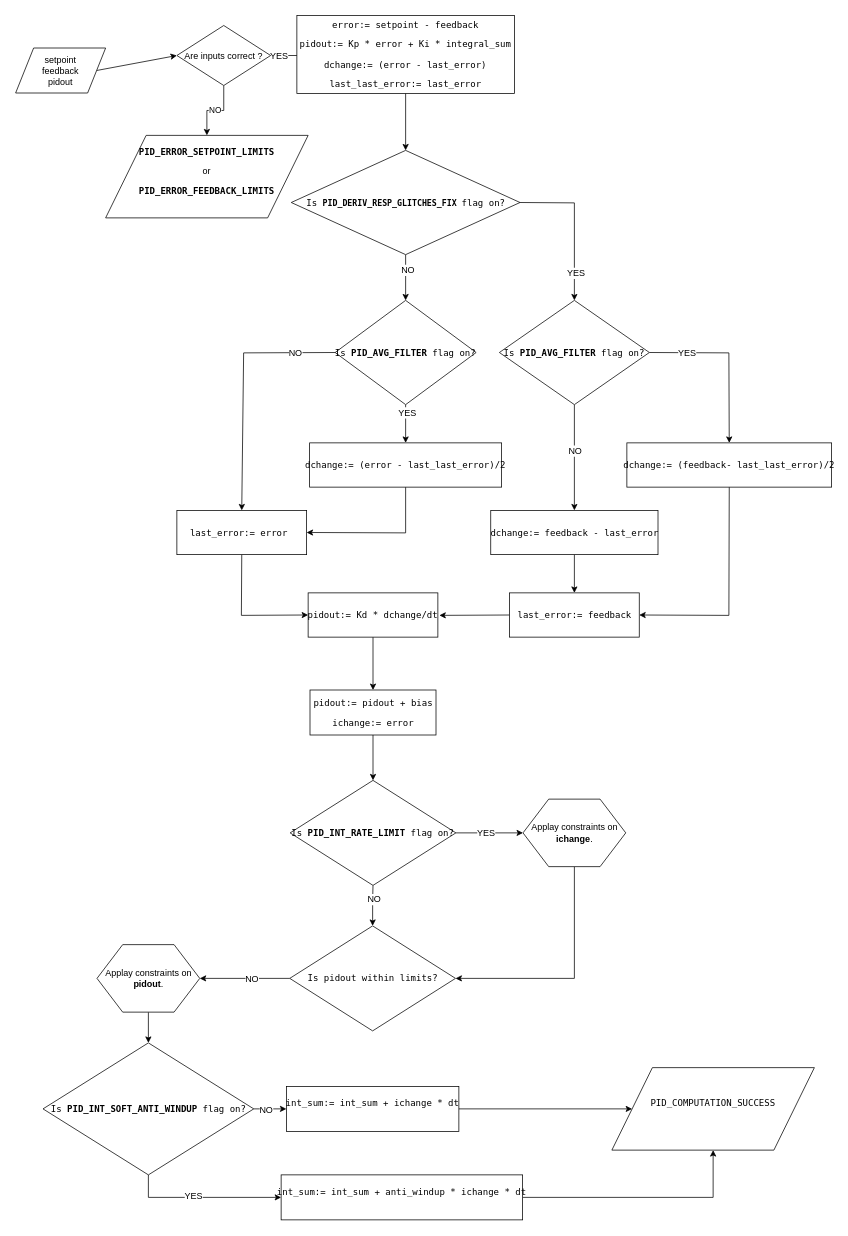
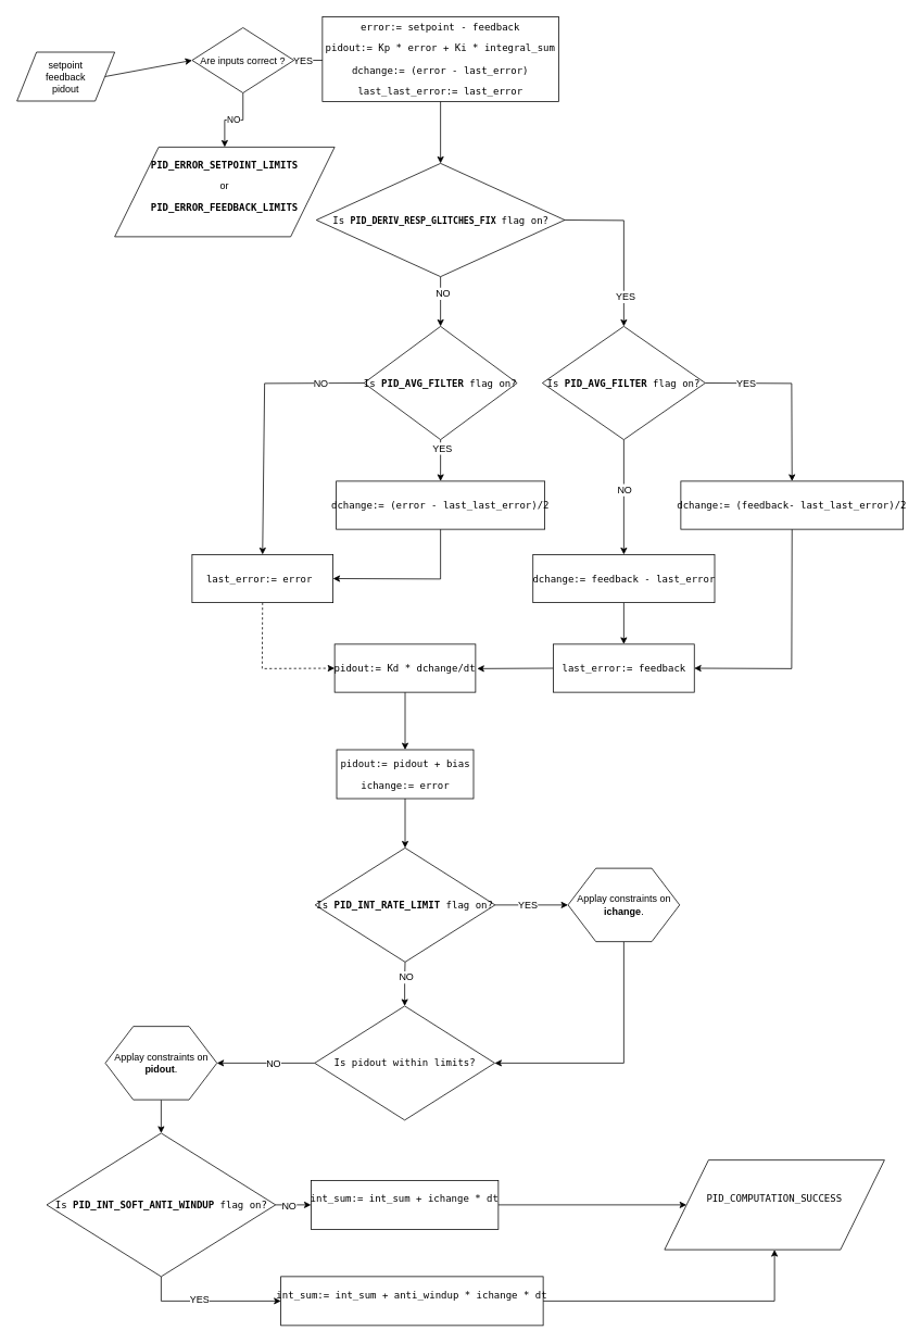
  <mxCell id="0" />
  <mxCell id="1" parent="0" />
  <mxCell id="2" value="NO&lt;br&gt;" style="edgeStyle=orthogonalEdgeStyle;rounded=0;html=1;exitX=0.5;exitY=1;exitDx=0;exitDy=0;entryX=0.5;entryY=0;entryDx=0;entryDy=0;jettySize=auto;orthogonalLoop=1;" edge="1" parent="1" source="5" target="29"><mxGeometry relative="1" as="geometry"><mxPoint x="275.048" y="163.667" as="targetPoint" /></mxGeometry></mxCell>
  <mxCell id="3" style="edgeStyle=orthogonalEdgeStyle;rounded=0;html=1;exitX=1;exitY=0.5;exitDx=0;exitDy=0;jettySize=auto;orthogonalLoop=1;" edge="1" parent="1" source="5"><mxGeometry relative="1" as="geometry"><mxPoint x="405" y="73.5" as="targetPoint" /></mxGeometry></mxCell>
  <mxCell id="4" value="YES&lt;br&gt;" style="text;html=1;resizable=0;points=[];align=center;verticalAlign=middle;labelBackgroundColor=#ffffff;" vertex="1" connectable="0" parent="3"><mxGeometry x="0.004" y="12" relative="1" as="geometry"><mxPoint x="-12" y="11" as="offset" /></mxGeometry></mxCell>
  <mxCell id="5" value="Are inputs correct ?" style="rhombus;whiteSpace=wrap;html=1;" vertex="1" parent="1"><mxGeometry x="235" y="33.5" width="125" height="80" as="geometry" /></mxCell>
  <mxCell id="6" value="" style="endArrow=classic;html=1;entryX=0;entryY=0.5;entryDx=0;entryDy=0;exitX=1;exitY=0.5;exitDx=0;exitDy=0;" edge="1" parent="1" source="14" target="5"><mxGeometry width="50" height="50" relative="1" as="geometry"><mxPoint x="145" y="73.5" as="sourcePoint" /><mxPoint x="265" y="233.5" as="targetPoint" /></mxGeometry></mxCell>
  <mxCell id="7" style="edgeStyle=none;rounded=0;html=1;exitX=0.5;exitY=1;exitDx=0;exitDy=0;entryX=0.5;entryY=0;entryDx=0;entryDy=0;jettySize=auto;orthogonalLoop=1;" edge="1" parent="1" source="11" target="19"><mxGeometry relative="1" as="geometry" /></mxCell>
  <mxCell id="8" value="NO" style="text;html=1;resizable=0;points=[];align=center;verticalAlign=middle;labelBackgroundColor=#ffffff;" vertex="1" connectable="0" parent="7"><mxGeometry x="-0.469" y="-1" relative="1" as="geometry"><mxPoint x="3" y="4.5" as="offset" /></mxGeometry></mxCell>
  <mxCell id="9" style="edgeStyle=none;rounded=0;jumpSize=5;html=1;exitX=1;exitY=0.5;exitDx=0;exitDy=0;entryX=0.5;entryY=0;entryDx=0;entryDy=0;endArrow=classic;endFill=1;targetPerimeterSpacing=0;jettySize=auto;orthogonalLoop=1;strokeWidth=1;" edge="1" parent="1" source="11" target="34"><mxGeometry relative="1" as="geometry"><Array as="points"><mxPoint x="765" y="270" /></Array></mxGeometry></mxCell>
  <mxCell id="10" value="YES&lt;br&gt;" style="text;html=1;resizable=0;points=[];align=center;verticalAlign=middle;labelBackgroundColor=#ffffff;" vertex="1" connectable="0" parent="9"><mxGeometry x="0.644" y="1" relative="1" as="geometry"><mxPoint as="offset" /></mxGeometry></mxCell>
  <mxCell id="11" value="&lt;pre&gt;Is &lt;font style=&quot;font-size: 11px&quot;&gt;&lt;b&gt;PID_DERIV_RESP_GLITCHES_FIX &lt;/b&gt;&lt;/font&gt;flag on?&lt;/pre&gt;" style="rhombus;whiteSpace=wrap;html=1;" vertex="1" parent="1"><mxGeometry x="387.5" y="200" width="305" height="139" as="geometry" /></mxCell>
  <mxCell id="12" style="edgeStyle=none;rounded=0;html=1;exitX=0.5;exitY=1;exitDx=0;exitDy=0;entryX=0.5;entryY=0;entryDx=0;entryDy=0;jettySize=auto;orthogonalLoop=1;" edge="1" parent="1" source="13" target="11"><mxGeometry relative="1" as="geometry" /></mxCell>
  <mxCell id="13" value="&lt;pre&gt;error:= setpoint - feedback&lt;/pre&gt;&lt;pre&gt;pidout:= Kp * error + Ki * integral_sum&lt;/pre&gt;&lt;pre&gt;dchange:&lt;span&gt;=&lt;/span&gt;&lt;span&gt; (error &lt;/span&gt;&lt;span&gt;-&lt;/span&gt;&lt;span&gt; &lt;/span&gt;&lt;span&gt;last_error&lt;/span&gt;&lt;span&gt;)&lt;/span&gt;&lt;/pre&gt;&lt;pre&gt;last_last_error:= last_error&lt;/pre&gt;" style="rounded=0;whiteSpace=wrap;html=1;" vertex="1" parent="1"><mxGeometry x="395" y="20" width="290" height="104" as="geometry" /></mxCell>
  <mxCell id="14" value="setpoint&lt;br&gt;feedback&lt;br&gt;pidout&lt;br&gt;" style="shape=parallelogram;perimeter=parallelogramPerimeter;whiteSpace=wrap;html=1;" vertex="1" parent="1"><mxGeometry x="20" y="63.5" width="120" height="60" as="geometry" /></mxCell>
  <mxCell id="15" style="edgeStyle=none;rounded=0;jumpSize=5;html=1;exitX=0.5;exitY=1;exitDx=0;exitDy=0;entryX=0.5;entryY=0;entryDx=0;entryDy=0;endArrow=classic;endFill=1;targetPerimeterSpacing=0;jettySize=auto;orthogonalLoop=1;strokeWidth=1;" edge="1" parent="1" source="19" target="36"><mxGeometry relative="1" as="geometry" /></mxCell>
  <mxCell id="16" value="YES" style="text;html=1;resizable=0;points=[];align=center;verticalAlign=middle;labelBackgroundColor=#ffffff;" vertex="1" connectable="0" parent="15"><mxGeometry x="-0.613" y="1" relative="1" as="geometry"><mxPoint as="offset" /></mxGeometry></mxCell>
  <mxCell id="17" style="edgeStyle=none;rounded=0;jumpSize=5;html=1;exitX=0;exitY=0.5;exitDx=0;exitDy=0;entryX=0.5;entryY=0;entryDx=0;entryDy=0;endArrow=classic;endFill=1;targetPerimeterSpacing=0;jettySize=auto;orthogonalLoop=1;strokeWidth=1;" edge="1" parent="1" source="19" target="42"><mxGeometry relative="1" as="geometry"><Array as="points"><mxPoint x="324" y="470" /></Array></mxGeometry></mxCell>
  <mxCell id="18" value="NO" style="text;html=1;resizable=0;points=[];align=center;verticalAlign=middle;labelBackgroundColor=#ffffff;" vertex="1" connectable="0" parent="17"><mxGeometry x="-0.674" y="1" relative="1" as="geometry"><mxPoint as="offset" /></mxGeometry></mxCell>
  <mxCell id="19" value="&lt;pre&gt;Is &lt;b&gt;PID_AVG_FILTER&lt;/b&gt; flag on?&lt;br&gt;&lt;/pre&gt;" style="rhombus;whiteSpace=wrap;html=1;" vertex="1" parent="1"><mxGeometry x="446" y="400" width="188" height="139" as="geometry" /></mxCell>
  <mxCell id="20" style="edgeStyle=none;rounded=0;jumpSize=5;html=1;exitX=0.5;exitY=1;exitDx=0;exitDy=0;entryX=0.5;entryY=0;entryDx=0;entryDy=0;endArrow=classic;endFill=1;targetPerimeterSpacing=0;jettySize=auto;orthogonalLoop=1;strokeWidth=1;" edge="1" parent="1" source="21" target="23"><mxGeometry relative="1" as="geometry" /></mxCell>
  <mxCell id="21" value="&lt;pre&gt;pidout:= Kd * dchange/dt&lt;/pre&gt;" style="rounded=0;whiteSpace=wrap;html=1;" vertex="1" parent="1"><mxGeometry x="410" y="790" width="173" height="59" as="geometry" /></mxCell>
  <mxCell id="22" style="edgeStyle=none;rounded=0;jumpSize=5;html=1;exitX=0.5;exitY=1;exitDx=0;exitDy=0;entryX=0.5;entryY=0;entryDx=0;entryDy=0;endArrow=classic;endFill=1;targetPerimeterSpacing=0;jettySize=auto;orthogonalLoop=1;strokeWidth=1;" edge="1" parent="1" source="23" target="28"><mxGeometry relative="1" as="geometry" /></mxCell>
  <mxCell id="23" value="&lt;pre&gt;pidout:= pidout + bias&lt;/pre&gt;&lt;pre&gt;ichange:= error&lt;/pre&gt;" style="rounded=0;whiteSpace=wrap;html=1;" vertex="1" parent="1"><mxGeometry x="412.5" y="919.5" width="168" height="60" as="geometry" /></mxCell>
  <mxCell id="24" style="edgeStyle=none;rounded=0;jumpSize=5;html=1;exitX=1;exitY=0.5;exitDx=0;exitDy=0;entryX=0;entryY=0.5;entryDx=0;entryDy=0;endArrow=classic;endFill=1;targetPerimeterSpacing=0;jettySize=auto;orthogonalLoop=1;strokeWidth=1;" edge="1" parent="1" source="28" target="47"><mxGeometry relative="1" as="geometry" /></mxCell>
  <mxCell id="25" value="YES" style="text;html=1;resizable=0;points=[];align=center;verticalAlign=middle;labelBackgroundColor=#ffffff;" vertex="1" connectable="0" parent="24"><mxGeometry x="-0.13" y="1" relative="1" as="geometry"><mxPoint as="offset" /></mxGeometry></mxCell>
  <mxCell id="26" style="edgeStyle=none;rounded=0;jumpSize=5;html=1;exitX=0.5;exitY=1;exitDx=0;exitDy=0;entryX=0.5;entryY=0;entryDx=0;entryDy=0;endArrow=classic;endFill=1;targetPerimeterSpacing=0;jettySize=auto;orthogonalLoop=1;strokeWidth=1;" edge="1" parent="1" source="28" target="50"><mxGeometry relative="1" as="geometry"><Array as="points"><mxPoint x="496" y="1200" /></Array></mxGeometry></mxCell>
  <mxCell id="27" value="NO" style="text;html=1;resizable=0;points=[];align=center;verticalAlign=middle;labelBackgroundColor=#ffffff;" vertex="1" connectable="0" parent="26"><mxGeometry x="-0.001" y="8" relative="1" as="geometry"><mxPoint x="-7" y="-8" as="offset" /></mxGeometry></mxCell>
  <mxCell id="28" value="&lt;pre&gt;Is &lt;b&gt;PID_INT_RATE_LIMIT &lt;/b&gt;flag on?&lt;br&gt;&lt;/pre&gt;" style="rhombus;whiteSpace=wrap;html=1;" vertex="1" parent="1"><mxGeometry x="386" y="1040" width="221" height="140" as="geometry" /></mxCell>
  <mxCell id="29" value="&lt;pre&gt;&lt;b&gt;PID_ERROR_SETPOINT_LIMITS&lt;/b&gt;&lt;/pre&gt;&lt;div&gt;or&lt;/div&gt;&lt;div&gt;&lt;pre&gt;&lt;b&gt;PID_ERROR_FEEDBACK_LIMITS&lt;/b&gt;&lt;/pre&gt;&lt;div&gt;&lt;b&gt;&lt;br&gt;&lt;/b&gt;&lt;/div&gt;&lt;/div&gt;" style="shape=parallelogram;perimeter=parallelogramPerimeter;whiteSpace=wrap;html=1;" vertex="1" parent="1"><mxGeometry x="140" y="180" width="270" height="110" as="geometry" /></mxCell>
  <mxCell id="30" style="edgeStyle=none;rounded=0;jumpSize=5;html=1;exitX=0.5;exitY=1;exitDx=0;exitDy=0;endArrow=classic;endFill=1;targetPerimeterSpacing=0;jettySize=auto;orthogonalLoop=1;strokeWidth=1;" edge="1" parent="1" source="34" target="38"><mxGeometry relative="1" as="geometry" /></mxCell>
  <mxCell id="31" value="NO" style="text;html=1;resizable=0;points=[];align=center;verticalAlign=middle;labelBackgroundColor=#ffffff;" vertex="1" connectable="0" parent="30"><mxGeometry x="-0.151" y="-2" relative="1" as="geometry"><mxPoint x="2" y="1.5" as="offset" /></mxGeometry></mxCell>
  <mxCell id="32" style="edgeStyle=none;rounded=0;jumpSize=5;html=1;exitX=1;exitY=0.5;exitDx=0;exitDy=0;endArrow=classic;endFill=1;targetPerimeterSpacing=0;jettySize=auto;orthogonalLoop=1;strokeWidth=1;entryX=0.5;entryY=0;entryDx=0;entryDy=0;" edge="1" parent="1" source="34" target="40"><mxGeometry relative="1" as="geometry"><mxPoint x="995" y="469.5" as="targetPoint" /><Array as="points"><mxPoint x="971" y="470" /></Array></mxGeometry></mxCell>
  <mxCell id="33" value="YES" style="text;html=1;resizable=0;points=[];align=center;verticalAlign=middle;labelBackgroundColor=#ffffff;" vertex="1" connectable="0" parent="32"><mxGeometry x="-0.661" y="-3" relative="1" as="geometry"><mxPoint x="11.5" y="-3" as="offset" /></mxGeometry></mxCell>
  <mxCell id="34" value="&lt;pre&gt;Is &lt;b&gt;PID_AVG_FILTER&lt;/b&gt; flag on?&lt;br&gt;&lt;/pre&gt;" style="rhombus;whiteSpace=wrap;html=1;" vertex="1" parent="1"><mxGeometry x="665" y="400" width="200" height="139" as="geometry" /></mxCell>
  <mxCell id="35" style="edgeStyle=none;rounded=0;jumpSize=5;html=1;exitX=0.5;exitY=1;exitDx=0;exitDy=0;endArrow=classic;endFill=1;targetPerimeterSpacing=0;jettySize=auto;orthogonalLoop=1;strokeWidth=1;entryX=1;entryY=0.5;entryDx=0;entryDy=0;" edge="1" parent="1" source="36" target="42"><mxGeometry relative="1" as="geometry"><mxPoint x="540.333" y="720" as="targetPoint" /><Array as="points"><mxPoint x="540" y="710" /></Array></mxGeometry></mxCell>
  <mxCell id="36" value="&lt;pre&gt;dchange:= (error - last_last_error)/2&lt;/pre&gt;" style="rounded=0;whiteSpace=wrap;html=1;" vertex="1" parent="1"><mxGeometry x="412" y="590" width="256" height="59" as="geometry" /></mxCell>
  <mxCell id="37" style="edgeStyle=none;rounded=0;jumpSize=5;html=1;exitX=0.5;exitY=1;exitDx=0;exitDy=0;entryX=0.5;entryY=0;entryDx=0;entryDy=0;endArrow=classic;endFill=1;targetPerimeterSpacing=0;jettySize=auto;orthogonalLoop=1;strokeWidth=1;" edge="1" parent="1" source="38" target="45"><mxGeometry relative="1" as="geometry" /></mxCell>
  <mxCell id="38" value="&lt;pre&gt;dchange:= feedback - last_error&lt;/pre&gt;" style="rounded=0;whiteSpace=wrap;html=1;" vertex="1" parent="1"><mxGeometry x="653.5" y="680" width="223" height="59" as="geometry" /></mxCell>
  <mxCell id="39" style="edgeStyle=none;rounded=0;jumpSize=5;html=1;exitX=0.5;exitY=1;exitDx=0;exitDy=0;endArrow=classic;endFill=1;targetPerimeterSpacing=0;jettySize=auto;orthogonalLoop=1;strokeWidth=1;entryX=1;entryY=0.5;entryDx=0;entryDy=0;" edge="1" parent="1" source="40" target="45"><mxGeometry relative="1" as="geometry"><mxPoint x="971.167" y="820" as="targetPoint" /><Array as="points"><mxPoint x="971" y="820" /></Array></mxGeometry></mxCell>
  <mxCell id="40" value="&lt;pre&gt;dchange:= (feedback- last_last_error)/2&lt;/pre&gt;" style="rounded=0;whiteSpace=wrap;html=1;" vertex="1" parent="1"><mxGeometry x="835" y="590" width="273" height="59" as="geometry" /></mxCell>
- <mxCell id="41" style="edgeStyle=none;rounded=0;jumpSize=5;html=1;exitX=0.5;exitY=1;exitDx=0;exitDy=0;entryX=0;entryY=0.5;entryDx=0;entryDy=0;endArrow=classic;endFill=1;targetPerimeterSpacing=0;jettySize=auto;orthogonalLoop=1;strokeWidth=1;" edge="1" parent="1" source="42" target="21"><mxGeometry relative="1" as="geometry"><Array as="points"><mxPoint x="321" y="820" /></Array></mxGeometry></mxCell>
+ <mxCell id="41" style="edgeStyle=none;rounded=0;jumpSize=5;html=1;exitX=0.5;exitY=1;exitDx=0;exitDy=0;entryX=0;entryY=0.5;entryDx=0;entryDy=0;endArrow=classic;endFill=1;targetPerimeterSpacing=0;jettySize=auto;orthogonalLoop=1;strokeWidth=1;dashed=1;" edge="1" parent="1" source="42" target="21"><mxGeometry relative="1" as="geometry"><Array as="points"><mxPoint x="321" y="820" /></Array></mxGeometry></mxCell>
  <mxCell id="42" value="&lt;pre&gt;last_error:= error &lt;/pre&gt;" style="rounded=0;whiteSpace=wrap;html=1;" vertex="1" parent="1"><mxGeometry x="235" y="680" width="173" height="59" as="geometry" /></mxCell>
  <mxCell id="43" style="edgeStyle=none;rounded=0;jumpSize=5;html=1;exitX=0;exitY=0.5;exitDx=0;exitDy=0;endArrow=classic;endFill=1;targetPerimeterSpacing=0;jettySize=auto;orthogonalLoop=1;strokeWidth=1;" edge="1" parent="1" source="38" target="38"><mxGeometry relative="1" as="geometry" /></mxCell>
  <mxCell id="44" style="edgeStyle=none;rounded=0;jumpSize=5;html=1;exitX=0;exitY=0.5;exitDx=0;exitDy=0;endArrow=classic;endFill=1;targetPerimeterSpacing=0;jettySize=auto;orthogonalLoop=1;strokeWidth=1;" edge="1" parent="1" source="45"><mxGeometry relative="1" as="geometry"><mxPoint x="585" y="820" as="targetPoint" /></mxGeometry></mxCell>
  <mxCell id="45" value="&lt;pre&gt;last_error:= feedback&lt;/pre&gt;" style="rounded=0;whiteSpace=wrap;html=1;" vertex="1" parent="1"><mxGeometry x="678.5" y="790" width="173" height="59" as="geometry" /></mxCell>
  <mxCell id="46" style="edgeStyle=none;rounded=0;jumpSize=5;html=1;exitX=0.5;exitY=1;exitDx=0;exitDy=0;entryX=1;entryY=0.5;entryDx=0;entryDy=0;endArrow=classic;endFill=1;targetPerimeterSpacing=0;jettySize=auto;orthogonalLoop=1;strokeWidth=1;" edge="1" parent="1" source="47" target="50"><mxGeometry relative="1" as="geometry"><Array as="points"><mxPoint x="765" y="1304" /></Array></mxGeometry></mxCell>
  <mxCell id="47" value="Applay constraints on &lt;b&gt;ichange&lt;/b&gt;.&lt;br&gt;" style="shape=hexagon;perimeter=hexagonPerimeter2;whiteSpace=wrap;html=1;" vertex="1" parent="1"><mxGeometry x="696.5" y="1065" width="137" height="90" as="geometry" /></mxCell>
  <mxCell id="48" style="edgeStyle=none;rounded=0;jumpSize=5;html=1;exitX=0;exitY=0.5;exitDx=0;exitDy=0;entryX=1;entryY=0.5;entryDx=0;entryDy=0;endArrow=classic;endFill=1;targetPerimeterSpacing=0;jettySize=auto;orthogonalLoop=1;strokeWidth=1;" edge="1" parent="1" source="50" target="57"><mxGeometry relative="1" as="geometry"><mxPoint x="307.793" y="1304.069" as="sourcePoint" /></mxGeometry></mxCell>
  <mxCell id="49" value="NO" style="text;html=1;resizable=0;points=[];align=center;verticalAlign=middle;labelBackgroundColor=#ffffff;" vertex="1" connectable="0" parent="48"><mxGeometry x="-0.154" relative="1" as="geometry"><mxPoint as="offset" /></mxGeometry></mxCell>
  <mxCell id="50" value="&lt;pre&gt;Is pidout within limits?&lt;/pre&gt;" style="rhombus;whiteSpace=wrap;html=1;" vertex="1" parent="1"><mxGeometry x="385.5" y="1234" width="221" height="140" as="geometry" /></mxCell>
  <mxCell id="51" style="edgeStyle=none;rounded=0;jumpSize=5;html=1;exitX=1;exitY=0.5;exitDx=0;exitDy=0;entryX=0;entryY=0.5;entryDx=0;entryDy=0;endArrow=classic;endFill=1;targetPerimeterSpacing=0;jettySize=auto;orthogonalLoop=1;strokeWidth=1;" edge="1" parent="1" source="55" target="61"><mxGeometry relative="1" as="geometry"><Array as="points"><mxPoint x="355" y="1478" /></Array></mxGeometry></mxCell>
  <mxCell id="52" value="NO" style="text;html=1;resizable=0;points=[];align=center;verticalAlign=middle;labelBackgroundColor=#ffffff;" vertex="1" connectable="0" parent="51"><mxGeometry x="-0.271" y="-1" relative="1" as="geometry"><mxPoint as="offset" /></mxGeometry></mxCell>
  <mxCell id="53" style="edgeStyle=none;rounded=0;jumpSize=5;html=1;exitX=0.5;exitY=1;exitDx=0;exitDy=0;endArrow=classic;endFill=1;targetPerimeterSpacing=0;jettySize=auto;orthogonalLoop=1;strokeWidth=1;" edge="1" parent="1" source="55" target="59"><mxGeometry relative="1" as="geometry"><Array as="points"><mxPoint x="197" y="1596" /></Array></mxGeometry></mxCell>
  <mxCell id="54" value="YES" style="text;html=1;resizable=0;points=[];align=center;verticalAlign=middle;labelBackgroundColor=#ffffff;" vertex="1" connectable="0" parent="53"><mxGeometry x="-0.143" y="2" relative="1" as="geometry"><mxPoint as="offset" /></mxGeometry></mxCell>
  <mxCell id="55" value="&lt;pre&gt;Is &lt;b&gt;PID_INT_SOFT_ANTI_WINDUP &lt;/b&gt;flag on?&lt;br&gt;&lt;/pre&gt;" style="rhombus;whiteSpace=wrap;html=1;" vertex="1" parent="1"><mxGeometry x="56.5" y="1390" width="281" height="176" as="geometry" /></mxCell>
  <mxCell id="56" style="edgeStyle=none;rounded=0;jumpSize=5;html=1;exitX=0.5;exitY=1;exitDx=0;exitDy=0;entryX=0.5;entryY=0;entryDx=0;entryDy=0;endArrow=classic;endFill=1;targetPerimeterSpacing=0;jettySize=auto;orthogonalLoop=1;strokeWidth=1;" edge="1" parent="1" source="57" target="55"><mxGeometry relative="1" as="geometry" /></mxCell>
  <mxCell id="57" value="Applay constraints on &lt;b&gt;pidout&lt;/b&gt;.&lt;br&gt;" style="shape=hexagon;perimeter=hexagonPerimeter2;whiteSpace=wrap;html=1;" vertex="1" parent="1"><mxGeometry x="128.5" y="1259" width="137" height="90" as="geometry" /></mxCell>
  <mxCell id="58" style="edgeStyle=none;rounded=0;jumpSize=5;html=1;exitX=1;exitY=0.5;exitDx=0;exitDy=0;entryX=0.5;entryY=1;entryDx=0;entryDy=0;endArrow=classic;endFill=1;targetPerimeterSpacing=0;jettySize=auto;orthogonalLoop=1;strokeWidth=1;" edge="1" parent="1" source="59" target="62"><mxGeometry relative="1" as="geometry"><Array as="points"><mxPoint x="950" y="1596" /></Array></mxGeometry></mxCell>
- <mxCell id="59" value="&lt;pre&gt;int_sum:= int_sum + anti_windup * ichange * dt&lt;/pre&gt;&lt;div&gt;&lt;br&gt;&lt;/div&gt;" style="rounded=0;whiteSpace=wrap;html=1;" vertex="1" parent="1"><mxGeometry x="374" y="1566" width="322" height="60" as="geometry" /></mxCell>
+ <mxCell id="59" value="&lt;pre&gt;int_sum:= int_sum + anti_windup * ichange * dt&lt;/pre&gt;&lt;div&gt;&lt;br&gt;&lt;/div&gt;" style="rounded=0;whiteSpace=wrap;html=1;" vertex="1" parent="1"><mxGeometry x="344" y="1566" width="322" height="60" as="geometry" /></mxCell>
  <mxCell id="60" style="edgeStyle=none;rounded=0;jumpSize=5;html=1;exitX=1;exitY=0.5;exitDx=0;exitDy=0;endArrow=classic;endFill=1;targetPerimeterSpacing=0;jettySize=auto;orthogonalLoop=1;strokeWidth=1;" edge="1" parent="1" source="61" target="62"><mxGeometry relative="1" as="geometry" /></mxCell>
  <mxCell id="61" value="&lt;pre&gt;int_sum:= int_sum + ichange * dt&lt;/pre&gt;&lt;div&gt;&lt;br&gt;&lt;/div&gt;" style="rounded=0;whiteSpace=wrap;html=1;" vertex="1" parent="1"><mxGeometry x="381" y="1448" width="230" height="60" as="geometry" /></mxCell>
  <mxCell id="62" value="&lt;pre&gt;&lt;div&gt;&lt;span&gt;PID_COMPUTATION_SUCCESS&lt;/span&gt;&lt;/div&gt;&lt;/pre&gt;&lt;div&gt;&lt;div&gt;&lt;b&gt;&lt;br&gt;&lt;/b&gt;&lt;/div&gt;&lt;/div&gt;" style="shape=parallelogram;perimeter=parallelogramPerimeter;whiteSpace=wrap;html=1;" vertex="1" parent="1"><mxGeometry x="815" y="1423" width="270" height="110" as="geometry" /></mxCell>
